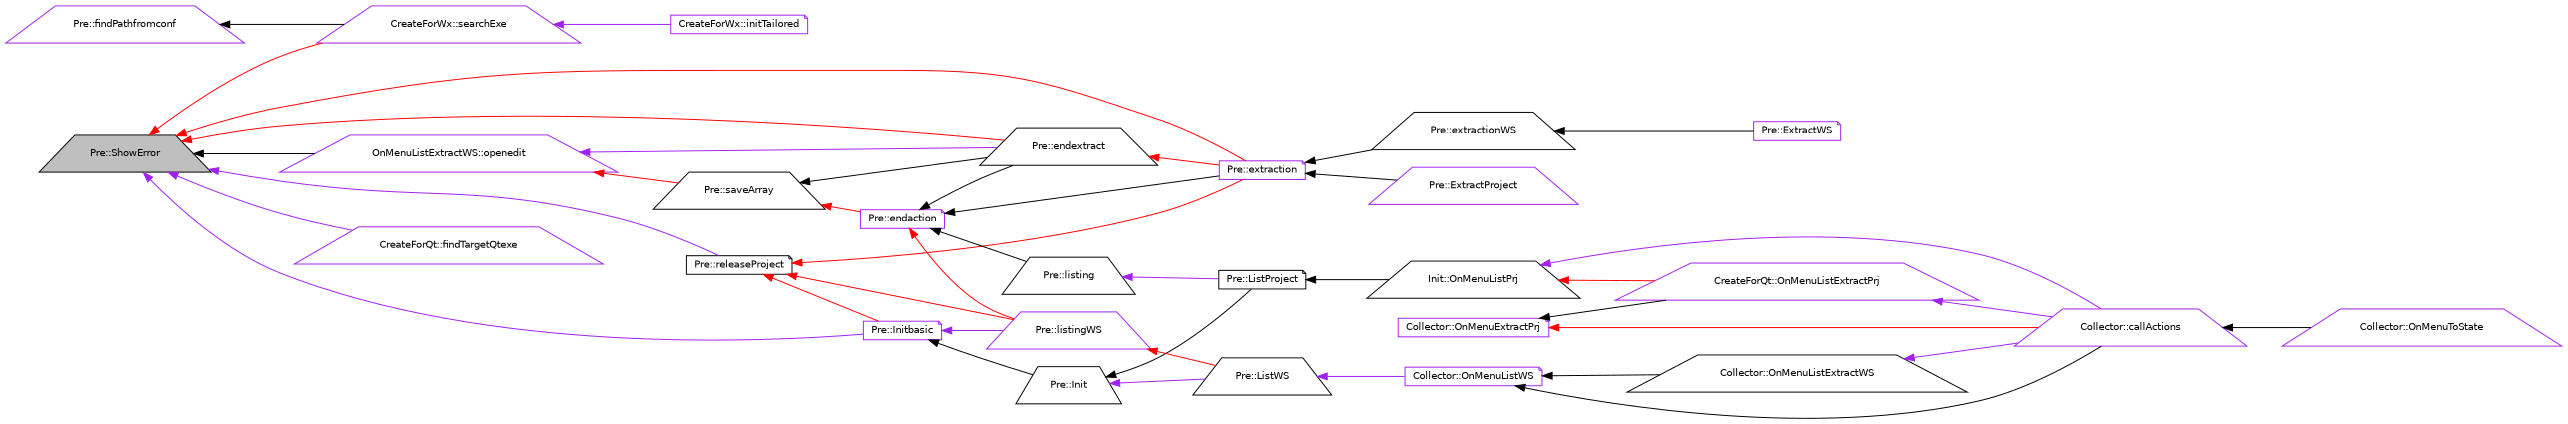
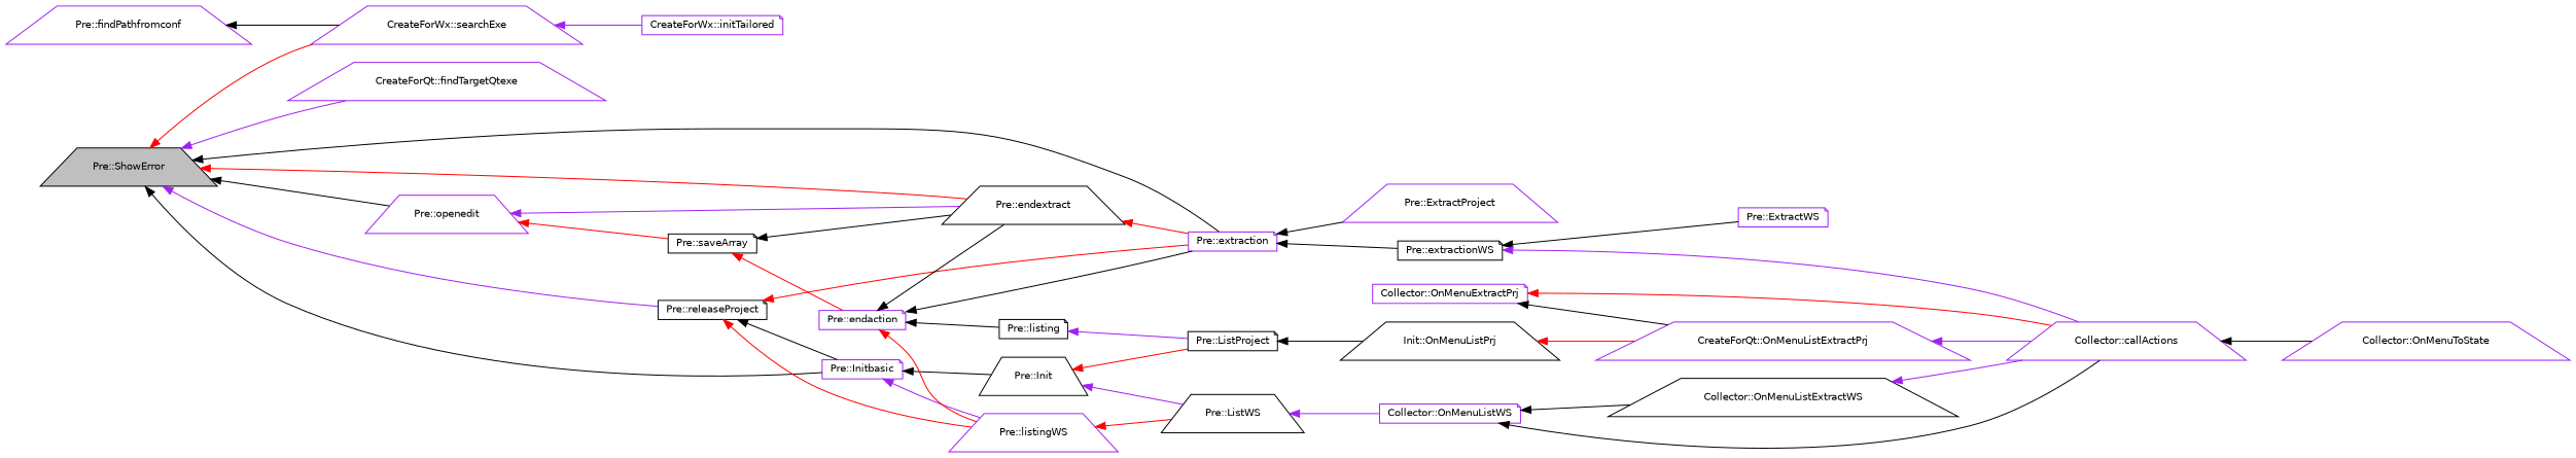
  digraph {
    rankdir=LR
    node [color=purple fillcolor=white fontname=Helvetica fontsize=10 shape=trapezium style=filled]
    edge [color=black dir=back fontname=Helvetica fontsize=10 labelfontname=Helvetica labelfontsize=10 style=solid]
    n1 [color=black fillcolor=grey75 fontcolor=black height=0.2 label="Pre::ShowError" width=0.4]
    n2 [height=0.2 label="CreateForQt::findTargetQtexe" width=0.4]
    n3 [height=0.2 label="CreateForWx::searchExe" width=0.4]
    n4 [height=0.2 label="Pre::extraction" shape=note width=0.4]
    n5 [color=black height=0.2 label="Pre::endextract" width=0.4]
    n6 [height=0.2 label="Pre::Initbasic" shape=note width=0.4]
    n7 [color=black height=0.2 label="Pre::releaseProject" shape=note width=0.4]
-   n8 [height=0.2 label="OnMenuListExtractWS::openedit" width=0.4]
+   n8 [height=0.2 label="Pre::openedit" width=0.4]
    n9 [height=0.2 label="CreateForWx::initTailored" shape=note width=0.4]
    n10 [height=0.2 label="Pre::findPathfromconf" width=0.4]
    n11 [height=0.2 label="Pre::ExtractProject" width=0.4]
-   n12 [color=black height=0.2 label="Pre::extractionWS" width=0.4]
+   n12 [color=black height=0.2 label="Pre::extractionWS" shape=note width=0.4]
    n13 [color=black height=0.2 label="Pre::Init" width=0.4]
    n14 [height=0.2 label="Pre::listingWS" width=0.4]
-   n15 [color=black height=0.2 label="Pre::saveArray" width=0.4]
+   n15 [color=black height=0.2 label="Pre::saveArray" shape=note width=0.4]
    n16 [height=0.2 label="Pre::ExtractWS" shape=note width=0.4]
    n17 [height=0.2 label="Collector::OnMenuExtractPrj" shape=note width=0.4]
    n18 [height=0.2 label="Collector::callActions" width=0.4]
    n19 [height=0.2 label="CreateForQt::OnMenuListExtractPrj" width=0.4]
    n20 [height=0.2 label="Collector::OnMenuToState" width=0.4]
    n21 [color=black height=0.2 label="Collector::OnMenuListExtractWS" width=0.4]
    n22 [color=black height=0.2 label="Pre::ListProject" shape=note width=0.4]
    n23 [color=black height=0.2 label="Pre::ListWS" width=0.4]
    n24 [color=black height=0.2 label="Init::OnMenuListPrj" width=0.4]
    n25 [height=0.2 label="Collector::OnMenuListWS" shape=note width=0.4]
    n26 [height=0.2 label="Pre::endaction" shape=note width=0.4]
-   n27 [color=black height=0.2 label="Pre::listing" width=0.4]
+   n27 [color=black height=0.2 label="Pre::listing" shape=note width=0.4]
    n1 -> n2 [color=purple]
    n1 -> n3 [color=red]
-   n1 -> n4 [color=red]
+   n1 -> n4
    n1 -> n5 [color=red]
-   n1 -> n6 [color=purple]
+   n1 -> n6
    n1 -> n7 [color=purple]
    n1 -> n8
    n3 -> n9 [color=purple]
    n4 -> n11
    n4 -> n12
    n5 -> n4 [color=red]
    n6 -> n13
    n6 -> n14 [color=purple]
    n7 -> n4 [color=red]
-   n7 -> n6 [color=red]
+   n7 -> n6
    n7 -> n14 [color=red]
    n8 -> n5 [color=purple]
    n8 -> n15 [color=red]
    n10 -> n3
    n12 -> n16
-   n13 -> n22
+   n13 -> n22 [color=red]
    n13 -> n23 [color=purple]
    n14 -> n23 [color=red]
    n15 -> n5
    n15 -> n26 [color=red]
    n17 -> n18 [color=red]
    n17 -> n19
    n18 -> n20
    n19 -> n18 [color=purple]
    n21 -> n18 [color=purple]
    n22 -> n24
    n23 -> n25 [color=purple]
-   n24 -> n18 [color=purple]
+   n12 -> n18 [color=purple]
    n24 -> n19 [color=red]
    n25 -> n18
    n25 -> n21
    n26 -> n4
    n26 -> n5
    n26 -> n14 [color=red]
    n26 -> n27
    n27 -> n22 [color=purple]
  }
